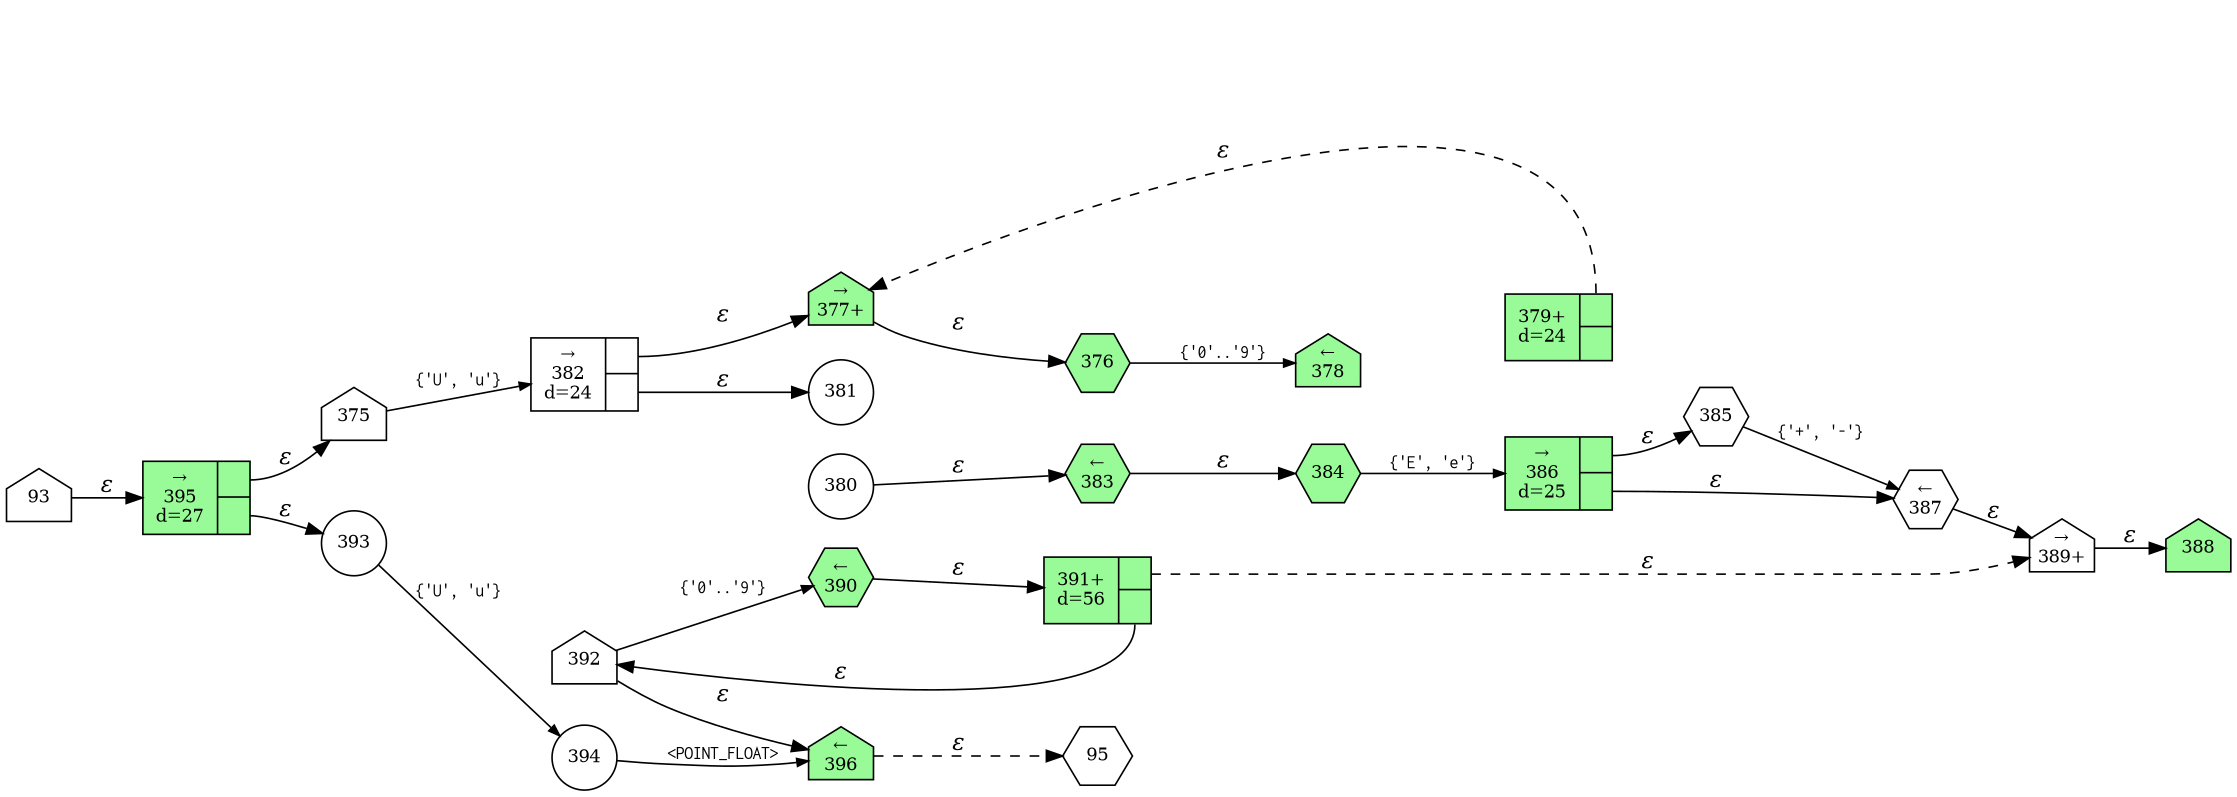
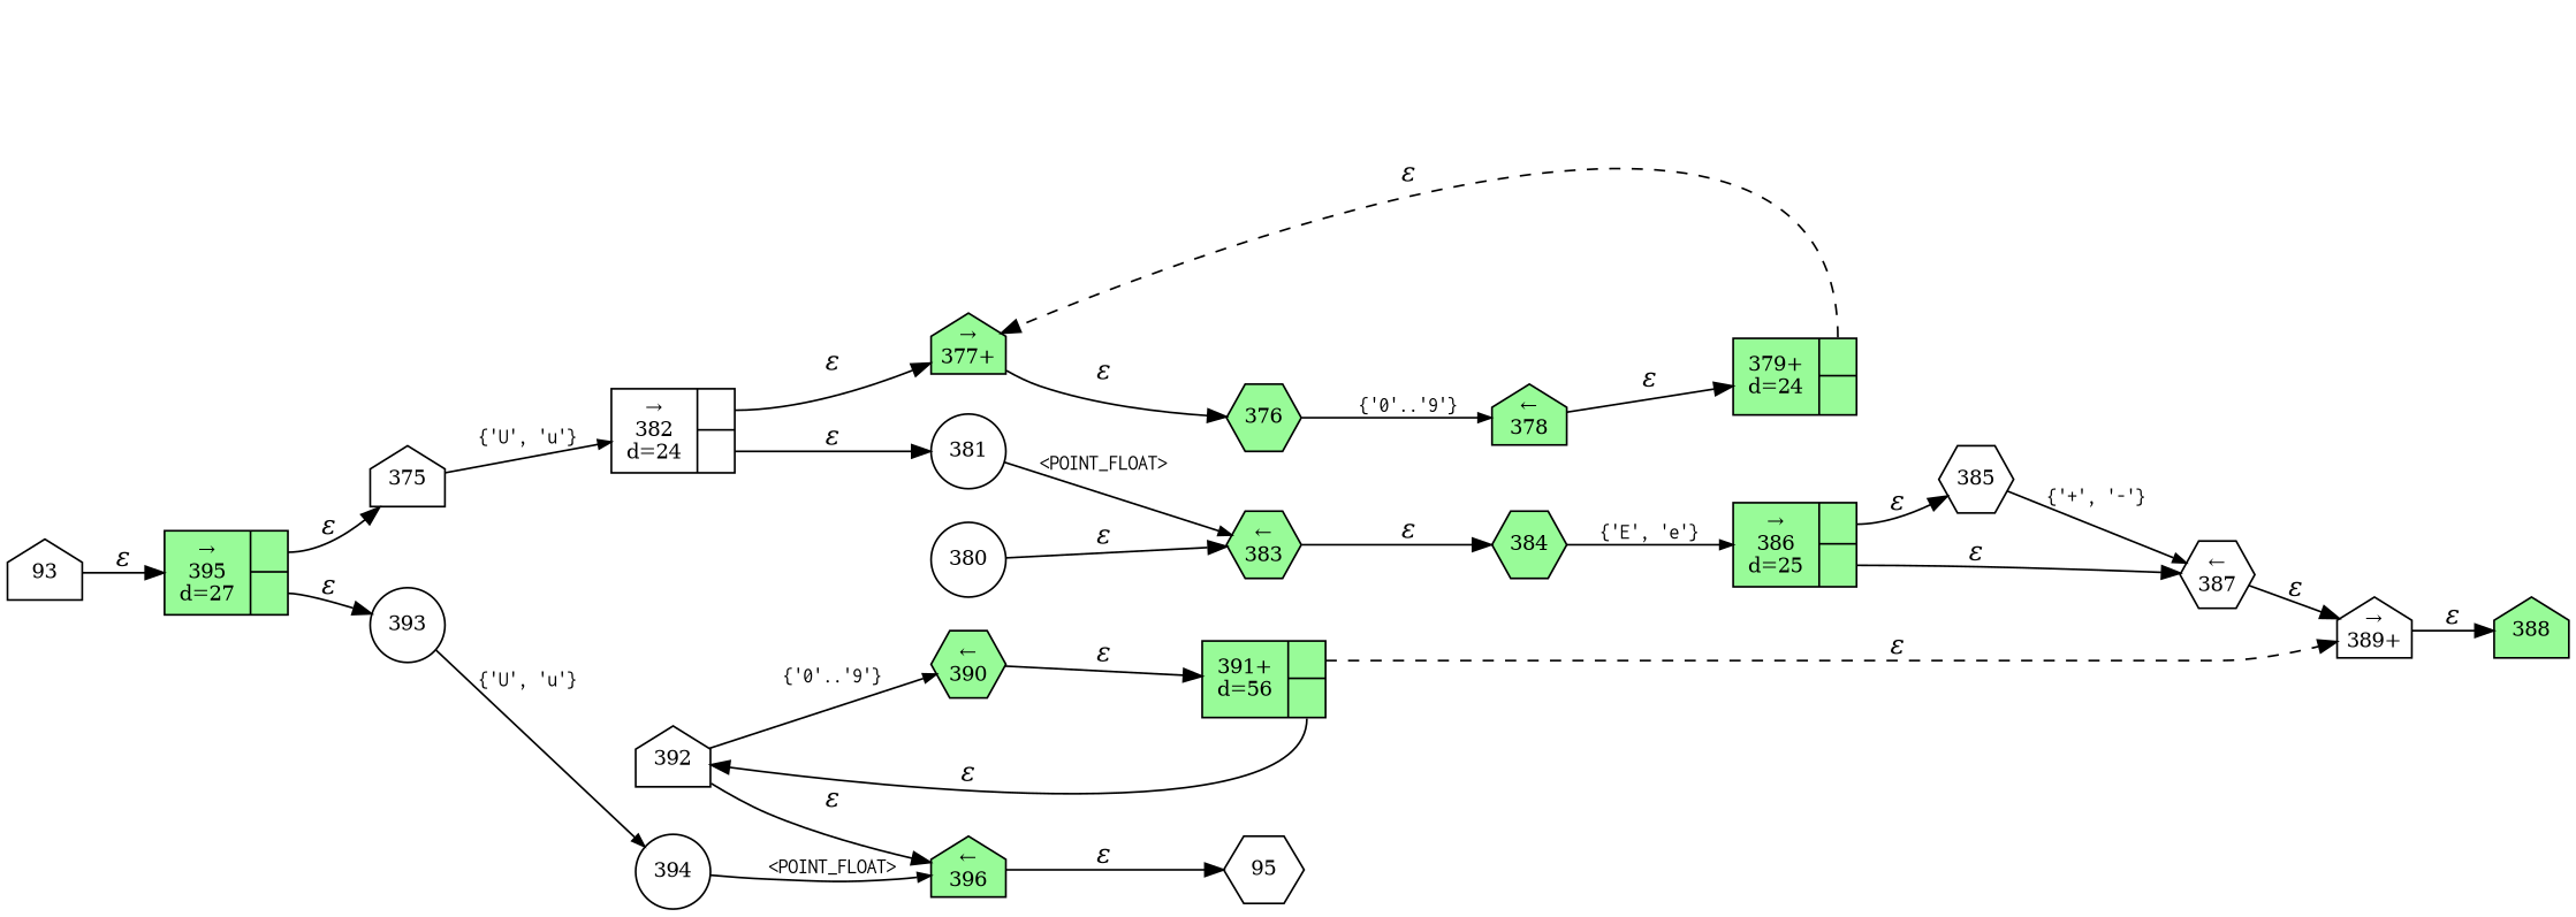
  digraph {
    rankdir=LR
    node [fillcolor=white fixedsize=true fontsize=11 shape=house style=filled peripheries=1]
    edge [fontname="Times-Italic"]
    n1 [label=95 shape=hexagon width=.6 peripheries=""]
    n2 [fillcolor=palegreen label=384 shape=hexagon width=.55]
    n3 [fillcolor=palegreen fixedsize=false label="{&rarr;\n386\nd=25|{<p0>|<p1>}}" shape=record]
    n4 [label=385 shape=hexagon width=.55]
    n5 [label="&larr;\n387" shape=hexagon width=.55]
    n6 [label="&rarr;\n389+" width=.55]
    n7 [fillcolor=palegreen label=388 width=.55]
    n8 [fillcolor=palegreen label="&larr;\n390" shape=hexagon width=.55]
    n9 [fillcolor=palegreen fixedsize=false label="{391+\nd=56|{<p0>|<p1>}}" shape=record]
    n10 [label=392 width=.55]
    n11 [fillcolor=palegreen label="&larr;\n396" width=.55]
    n12 [label=393 shape=circle width=.55]
    n13 [label=394 shape=circle width=.55]
    n14 [fillcolor=palegreen fixedsize=false label="{&rarr;\n395\nd=27|{<p0>|<p1>}}" shape=record]
    n15 [label=375 width=.55]
    n16 [fixedsize=false label="{&rarr;\n382\nd=24|{<p0>|<p1>}}" shape=record]
    n17 [fillcolor=palegreen label="&rarr;\n377+" width=.55]
    n18 [label=381 shape=circle width=.55]
    n19 [fillcolor=palegreen label=376 shape=hexagon width=.55]
    n20 [fillcolor=palegreen label="&larr;\n378" width=.55]
    n21 [fillcolor=palegreen fixedsize=false label="{379+\nd=24|{<p0>|<p1>}}" shape=record]
    n22 [label=380 shape=circle width=.55]
    n23 [fillcolor=palegreen label="&larr;\n383" shape=hexagon width=.55]
    n24 [label=93 width=.55]
    n2 -> n3 [arrowhead=normal arrowsize=.7 fontname=Courier fontsize=11 label="{'E', 'e'}"]
    n3 -> n4 [label="&epsilon;" tailport=p0]
    n3 -> n5 [label="&epsilon;" tailport=p1]
    n4 -> n5 [arrowhead=normal arrowsize=.7 fontname=Courier fontsize=11 label="{'+', '-'}"]
    n5 -> n6 [label="&epsilon;"]
    n6 -> n7 [label="&epsilon;"]
    n8 -> n9 [label="&epsilon;"]
    n9 -> n6 [label="&epsilon;" style=dashed tailport=p0]
    n9 -> n10 [label="&epsilon;" tailport=p1]
    n10 -> n8 [arrowhead=normal arrowsize=.7 fontname=Courier fontsize=11 label="{'0'..'9'}"]
    n10 -> n11 [label="&epsilon;"]
-   n11 -> n1 [label="&epsilon;" style=dashed]
+   n11 -> n1 [label="&epsilon;"]
    n12 -> n13 [arrowhead=normal arrowsize=.7 fontname=Courier fontsize=11 label="{'U', 'u'}"]
    n13 -> n11 [arrowhead=normal arrowsize=.7 fontname=Courier fontsize=11 label="<POINT_FLOAT>"]
    n14 -> n12 [label="&epsilon;" tailport=p1]
    n14 -> n15 [label="&epsilon;" tailport=p0]
    n15 -> n16 [arrowhead=normal arrowsize=.7 fontname=Courier fontsize=11 label="{'U', 'u'}"]
    n16 -> n17 [label="&epsilon;" tailport=p0]
    n16 -> n18 [label="&epsilon;" tailport=p1]
    n17 -> n19 [label="&epsilon;"]
+   n18 -> n23 [arrowhead=normal arrowsize=.7 fontname=Courier fontsize=11 label="<POINT_FLOAT>"]
    n19 -> n20 [arrowhead=normal arrowsize=.7 fontname=Courier fontsize=11 label="{'0'..'9'}"]
+   n20 -> n21 [label="&epsilon;"]
    n21 -> n17 [label="&epsilon;" style=dashed tailport=p0]
    n22 -> n23 [label="&epsilon;"]
    n23 -> n2 [label="&epsilon;"]
    n24 -> n14 [label="&epsilon;"]
  }
